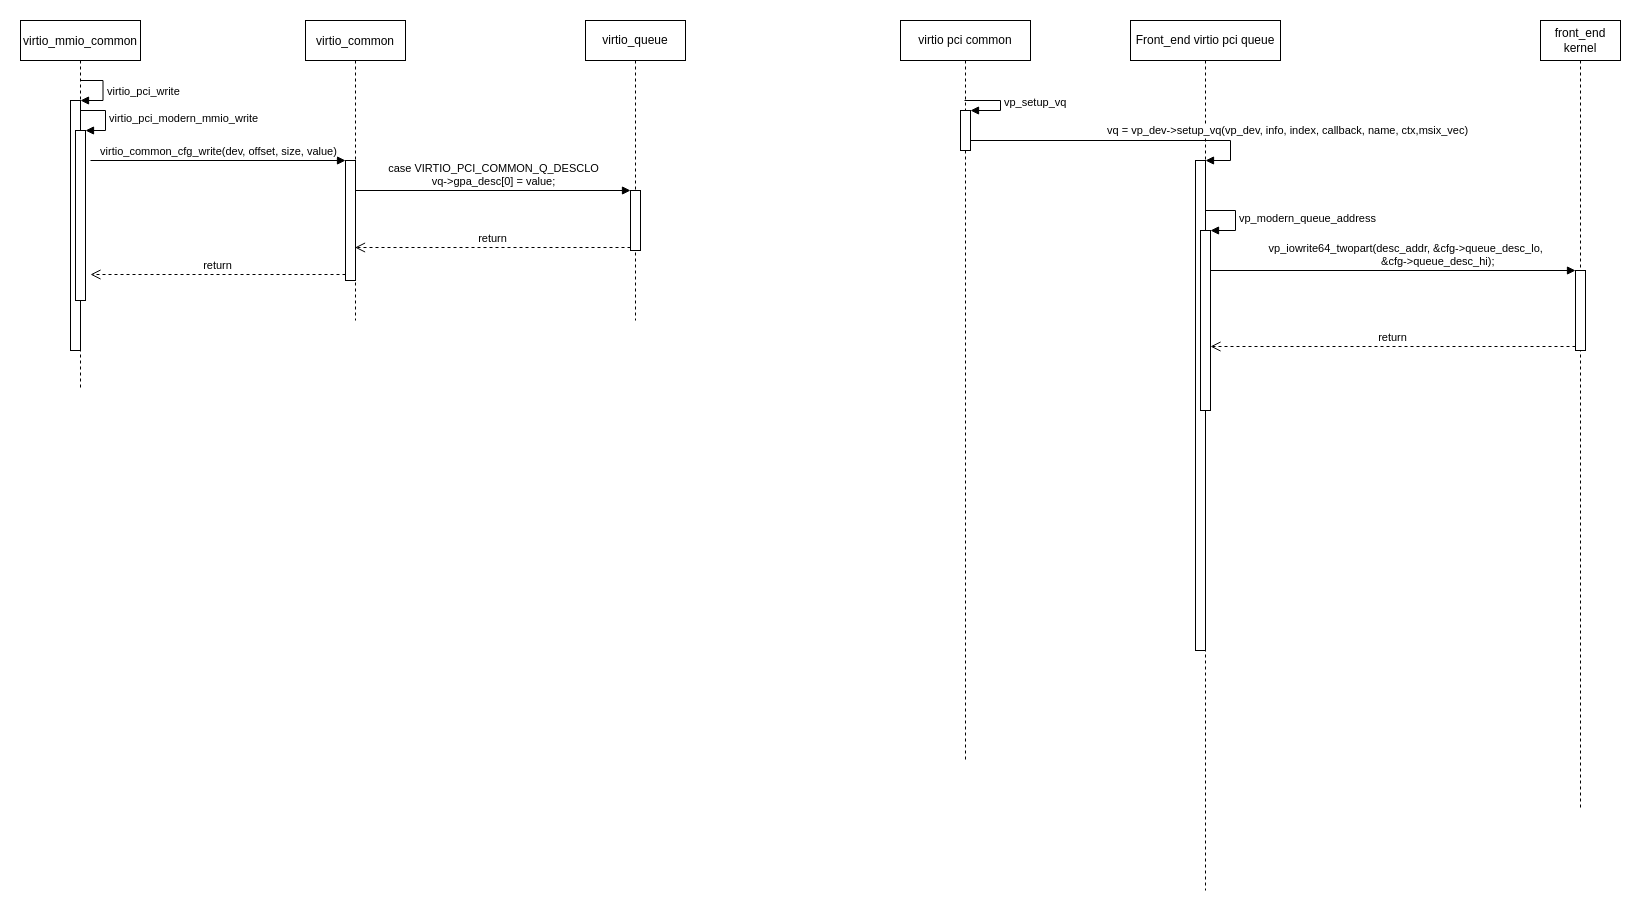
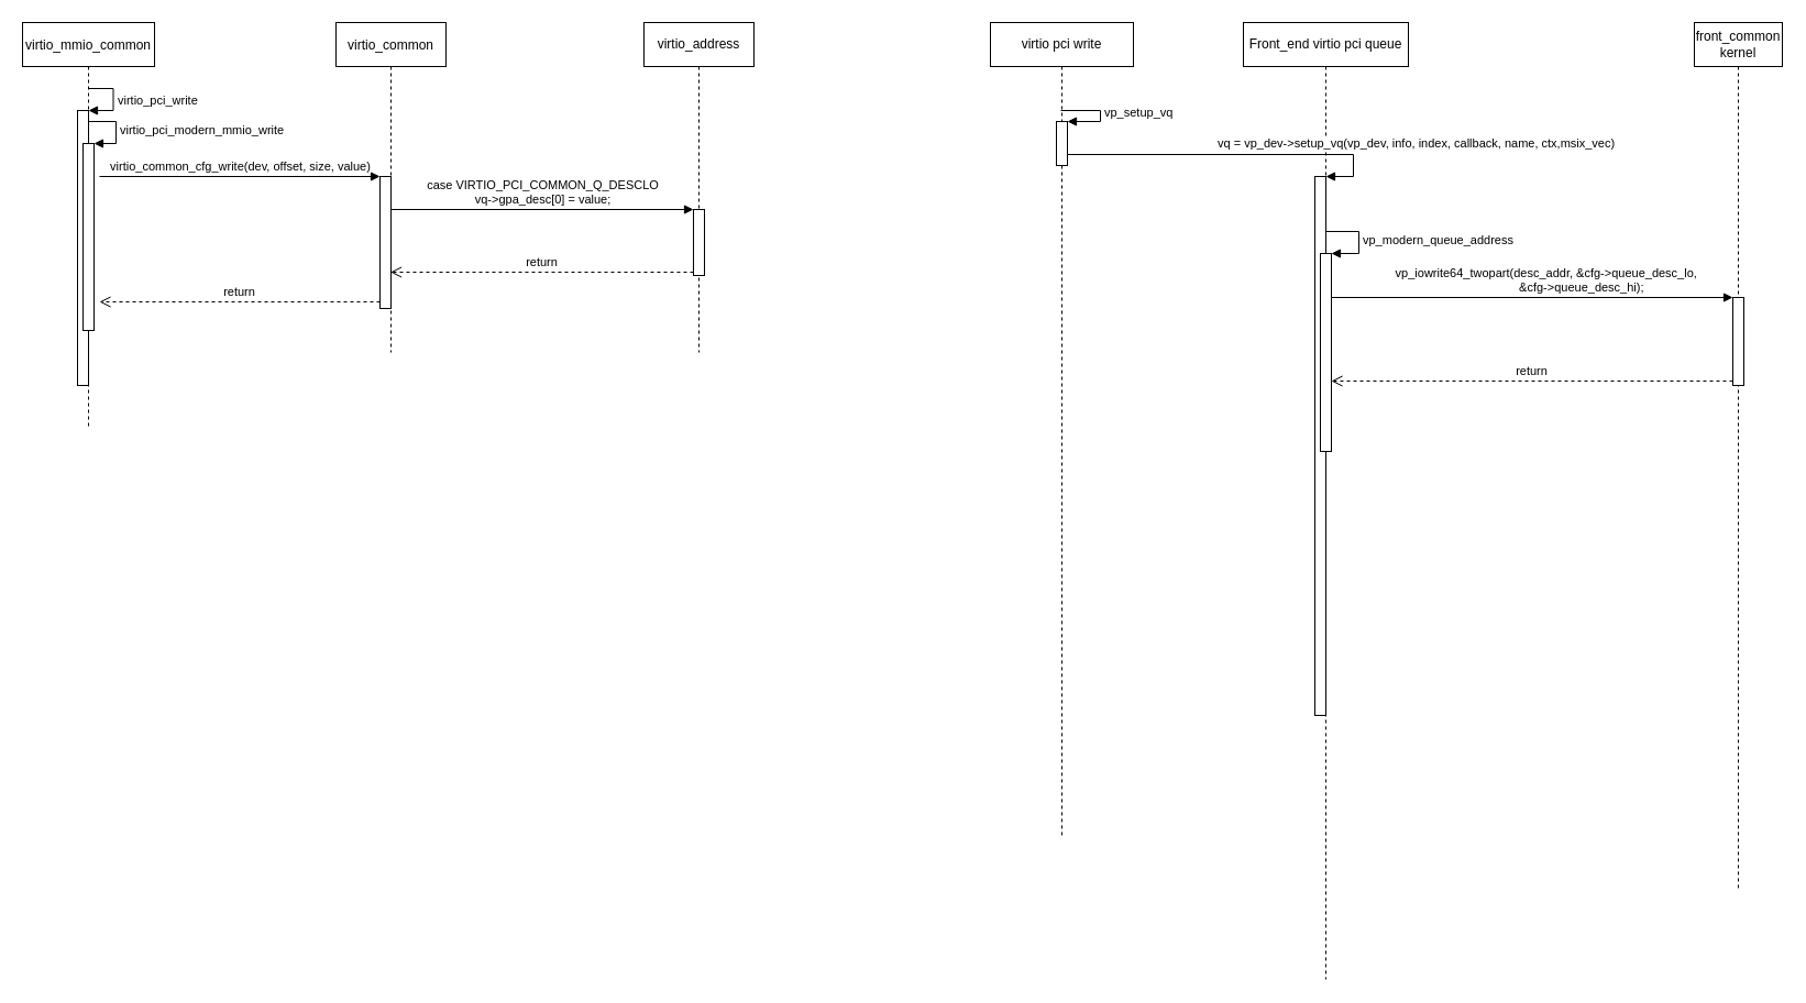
  <mxCell id="0" />
  <mxCell id="1" parent="0" />
  <mxCell id="2" value="virtio_mmio_common" style="shape=umlLifeline;perimeter=lifelinePerimeter;container=1;collapsible=0;recursiveResize=0;rounded=0;shadow=0;strokeWidth=1;" parent="1" vertex="1"><mxGeometry x="20" y="20" width="120" height="370" as="geometry" /></mxCell>
  <mxCell id="3" value="virtio_pci_modern_mmio_write" style="edgeStyle=orthogonalEdgeStyle;html=1;align=left;spacingLeft=2;endArrow=block;rounded=0;entryX=1;entryY=0;" edge="1" target="6" parent="2"><mxGeometry relative="1" as="geometry"><mxPoint x="60" y="90" as="sourcePoint" /><Array as="points"><mxPoint x="85" y="90" /></Array></mxGeometry></mxCell>
  <mxCell id="4" value="" style="html=1;points=[];perimeter=orthogonalPerimeter;" vertex="1" parent="2"><mxGeometry x="50" y="80" width="10" height="250" as="geometry" /></mxCell>
  <mxCell id="5" value="virtio_pci_write" style="edgeStyle=orthogonalEdgeStyle;html=1;align=left;spacingLeft=2;endArrow=block;rounded=0;entryX=1;entryY=0;" edge="1" target="4" parent="2"><mxGeometry relative="1" as="geometry"><mxPoint x="60" y="60" as="sourcePoint" /><Array as="points"><mxPoint x="82.5" y="60" /></Array></mxGeometry></mxCell>
  <mxCell id="6" value="" style="html=1;points=[];perimeter=orthogonalPerimeter;" vertex="1" parent="2"><mxGeometry x="55" y="110" width="10" height="170" as="geometry" /></mxCell>
  <mxCell id="7" value="virtio_common" style="shape=umlLifeline;perimeter=lifelinePerimeter;container=1;collapsible=0;recursiveResize=0;rounded=0;shadow=0;strokeWidth=1;" parent="1" vertex="1"><mxGeometry x="305" y="20" width="100" height="300" as="geometry" /></mxCell>
  <mxCell id="8" value="" style="html=1;points=[];perimeter=orthogonalPerimeter;" vertex="1" parent="7"><mxGeometry x="40" y="140" width="10" height="120" as="geometry" /></mxCell>
  <mxCell id="9" value="virtio_common_cfg_write(dev, offset, size, value)" style="html=1;verticalAlign=bottom;endArrow=block;entryX=0;entryY=0;rounded=0;" edge="1" target="8" parent="1"><mxGeometry relative="1" as="geometry"><mxPoint x="90" y="160" as="sourcePoint" /></mxGeometry></mxCell>
  <mxCell id="10" value="return" style="html=1;verticalAlign=bottom;endArrow=open;dashed=1;endSize=8;exitX=0;exitY=0.95;rounded=0;" edge="1" source="8" parent="1"><mxGeometry relative="1" as="geometry"><mxPoint x="90" y="274" as="targetPoint" /></mxGeometry></mxCell>
- <mxCell id="11" value="virtio_queue" style="shape=umlLifeline;perimeter=lifelinePerimeter;whiteSpace=wrap;html=1;container=1;collapsible=0;recursiveResize=0;outlineConnect=0;" vertex="1" parent="1"><mxGeometry x="585" y="20" width="100" height="300" as="geometry" /></mxCell>
+ <mxCell id="11" value="virtio_address" style="shape=umlLifeline;perimeter=lifelinePerimeter;whiteSpace=wrap;html=1;container=1;collapsible=0;recursiveResize=0;outlineConnect=0;" vertex="1" parent="1"><mxGeometry x="585" y="20" width="100" height="300" as="geometry" /></mxCell>
  <mxCell id="12" value="" style="html=1;points=[];perimeter=orthogonalPerimeter;" vertex="1" parent="11"><mxGeometry x="45" y="170" width="10" height="60" as="geometry" /></mxCell>
  <mxCell id="13" value="case VIRTIO_PCI_COMMON_Q_DESCLO&lt;br&gt;&lt;span style=&quot;font-size: 11px&quot;&gt;vq-&amp;gt;gpa_desc[0] = value;&lt;/span&gt;" style="html=1;verticalAlign=bottom;endArrow=block;entryX=0;entryY=0;rounded=0;" edge="1" target="12" parent="1" source="7"><mxGeometry relative="1" as="geometry"><mxPoint x="500" y="170" as="sourcePoint" /></mxGeometry></mxCell>
  <mxCell id="14" value="return" style="html=1;verticalAlign=bottom;endArrow=open;dashed=1;endSize=8;exitX=0;exitY=0.95;rounded=0;" edge="1" source="12" parent="1" target="7"><mxGeometry relative="1" as="geometry"><mxPoint x="500" y="246" as="targetPoint" /></mxGeometry></mxCell>
  <mxCell id="15" value="Front_end virtio pci queue" style="shape=umlLifeline;perimeter=lifelinePerimeter;whiteSpace=wrap;html=1;container=1;collapsible=0;recursiveResize=0;outlineConnect=0;" vertex="1" parent="1"><mxGeometry x="1130" y="20" width="150" height="870" as="geometry" /></mxCell>
  <mxCell id="16" value="" style="html=1;points=[];perimeter=orthogonalPerimeter;" vertex="1" parent="15"><mxGeometry x="65" y="140" width="10" height="490" as="geometry" /></mxCell>
  <mxCell id="17" value="" style="html=1;points=[];perimeter=orthogonalPerimeter;" vertex="1" parent="15"><mxGeometry x="70" y="210" width="10" height="180" as="geometry" /></mxCell>
  <mxCell id="18" value="vp_modern_queue_address" style="edgeStyle=orthogonalEdgeStyle;html=1;align=left;spacingLeft=2;endArrow=block;rounded=0;entryX=1;entryY=0;" edge="1" target="17" parent="15"><mxGeometry relative="1" as="geometry"><mxPoint x="75" y="190" as="sourcePoint" /><Array as="points"><mxPoint x="105" y="190" /></Array></mxGeometry></mxCell>
- <mxCell id="19" value="front_end kernel" style="shape=umlLifeline;perimeter=lifelinePerimeter;whiteSpace=wrap;html=1;container=1;collapsible=0;recursiveResize=0;outlineConnect=0;" vertex="1" parent="1"><mxGeometry x="1540" y="20" width="80" height="790" as="geometry" /></mxCell>
+ <mxCell id="19" value="front_common kernel" style="shape=umlLifeline;perimeter=lifelinePerimeter;whiteSpace=wrap;html=1;container=1;collapsible=0;recursiveResize=0;outlineConnect=0;" vertex="1" parent="1"><mxGeometry x="1540" y="20" width="80" height="790" as="geometry" /></mxCell>
  <mxCell id="20" value="" style="html=1;points=[];perimeter=orthogonalPerimeter;" vertex="1" parent="19"><mxGeometry x="35" y="250" width="10" height="80" as="geometry" /></mxCell>
  <mxCell id="21" value="&lt;div&gt;&lt;span style=&quot;font-size: 11px&quot;&gt;&amp;nbsp; &amp;nbsp; &amp;nbsp; &amp;nbsp; vp_iowrite64_twopart(desc_addr, &amp;amp;cfg-&amp;gt;queue_desc_lo,&lt;/span&gt;&lt;/div&gt;&lt;div&gt;&lt;span style=&quot;font-size: 11px&quot;&gt;&amp;nbsp; &amp;nbsp; &amp;nbsp; &amp;nbsp; &amp;nbsp; &amp;nbsp; &amp;nbsp; &amp;nbsp; &amp;nbsp; &amp;nbsp; &amp;nbsp; &amp;nbsp; &amp;nbsp; &amp;nbsp; &amp;nbsp;&amp;amp;cfg-&amp;gt;queue_desc_hi);&lt;/span&gt;&lt;/div&gt;" style="html=1;verticalAlign=bottom;endArrow=block;entryX=0;entryY=0;rounded=0;" edge="1" target="20" parent="1"><mxGeometry relative="1" as="geometry"><mxPoint x="1210" y="270" as="sourcePoint" /></mxGeometry></mxCell>
  <mxCell id="22" value="return" style="html=1;verticalAlign=bottom;endArrow=open;dashed=1;endSize=8;exitX=0;exitY=0.95;rounded=0;" edge="1" source="20" parent="1"><mxGeometry relative="1" as="geometry"><mxPoint x="1210" y="346" as="targetPoint" /></mxGeometry></mxCell>
- <mxCell id="23" value="virtio pci common" style="shape=umlLifeline;perimeter=lifelinePerimeter;whiteSpace=wrap;html=1;container=1;collapsible=0;recursiveResize=0;outlineConnect=0;" vertex="1" parent="1"><mxGeometry x="900" y="20" width="130" height="740" as="geometry" /></mxCell>
+ <mxCell id="23" value="virtio pci write" style="shape=umlLifeline;perimeter=lifelinePerimeter;whiteSpace=wrap;html=1;container=1;collapsible=0;recursiveResize=0;outlineConnect=0;" vertex="1" parent="1"><mxGeometry x="900" y="20" width="130" height="740" as="geometry" /></mxCell>
  <mxCell id="24" value="" style="html=1;points=[];perimeter=orthogonalPerimeter;" vertex="1" parent="23"><mxGeometry x="60" y="90" width="10" height="40" as="geometry" /></mxCell>
  <mxCell id="25" value="vp_setup_vq" style="edgeStyle=orthogonalEdgeStyle;html=1;align=left;spacingLeft=2;endArrow=block;rounded=0;entryX=1;entryY=0;" edge="1" target="24" parent="23"><mxGeometry relative="1" as="geometry"><mxPoint x="64" y="80" as="sourcePoint" /><Array as="points"><mxPoint x="100" y="80" /><mxPoint x="100" y="90" /></Array></mxGeometry></mxCell>
  <mxCell id="26" value="vq = vp_dev-&amp;gt;setup_vq(vp_dev, info, index, callback, name, ctx,msix_vec)" style="edgeStyle=orthogonalEdgeStyle;html=1;align=left;spacingLeft=2;endArrow=block;rounded=0;entryX=1;entryY=0;" edge="1" target="16" parent="1"><mxGeometry x="-0.129" y="10" relative="1" as="geometry"><mxPoint x="970" y="140" as="sourcePoint" /><Array as="points"><mxPoint x="1230" y="140" /><mxPoint x="1230" y="160" /></Array><mxPoint as="offset" /></mxGeometry></mxCell>
